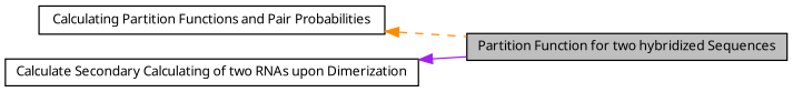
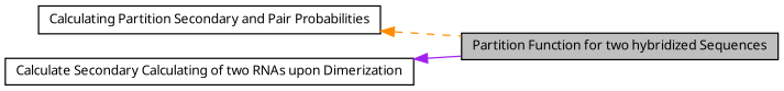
  digraph {
    rankdir=LR
    node [color=black fontname="FreeSans.ttf" fontsize=10 shape=record]
    edge [dir=back fontname="FreeSans.ttf" fontsize=8 labelfontname="FreeSans.ttf" labelfontsize=8 shape=plaintext]
-   n1 [height=0.2 label="Calculating Partition Functions and Pair Probabilities" width=0.4]
+   n1 [height=0.2 label="Calculating Partition Secondary and Pair Probabilities" width=0.4]
    n2 [fillcolor=grey75 fontcolor=black height=0.2 label="Partition Function for two hybridized Sequences" style=filled width=0.4]
    n3 [height=0.2 label="Calculate Secondary Calculating of two RNAs upon Dimerization" width=0.4]
    n1 -> n2 [color=darkorange style=dashed]
    n3 -> n2 [color=purple style=solid]
  }
